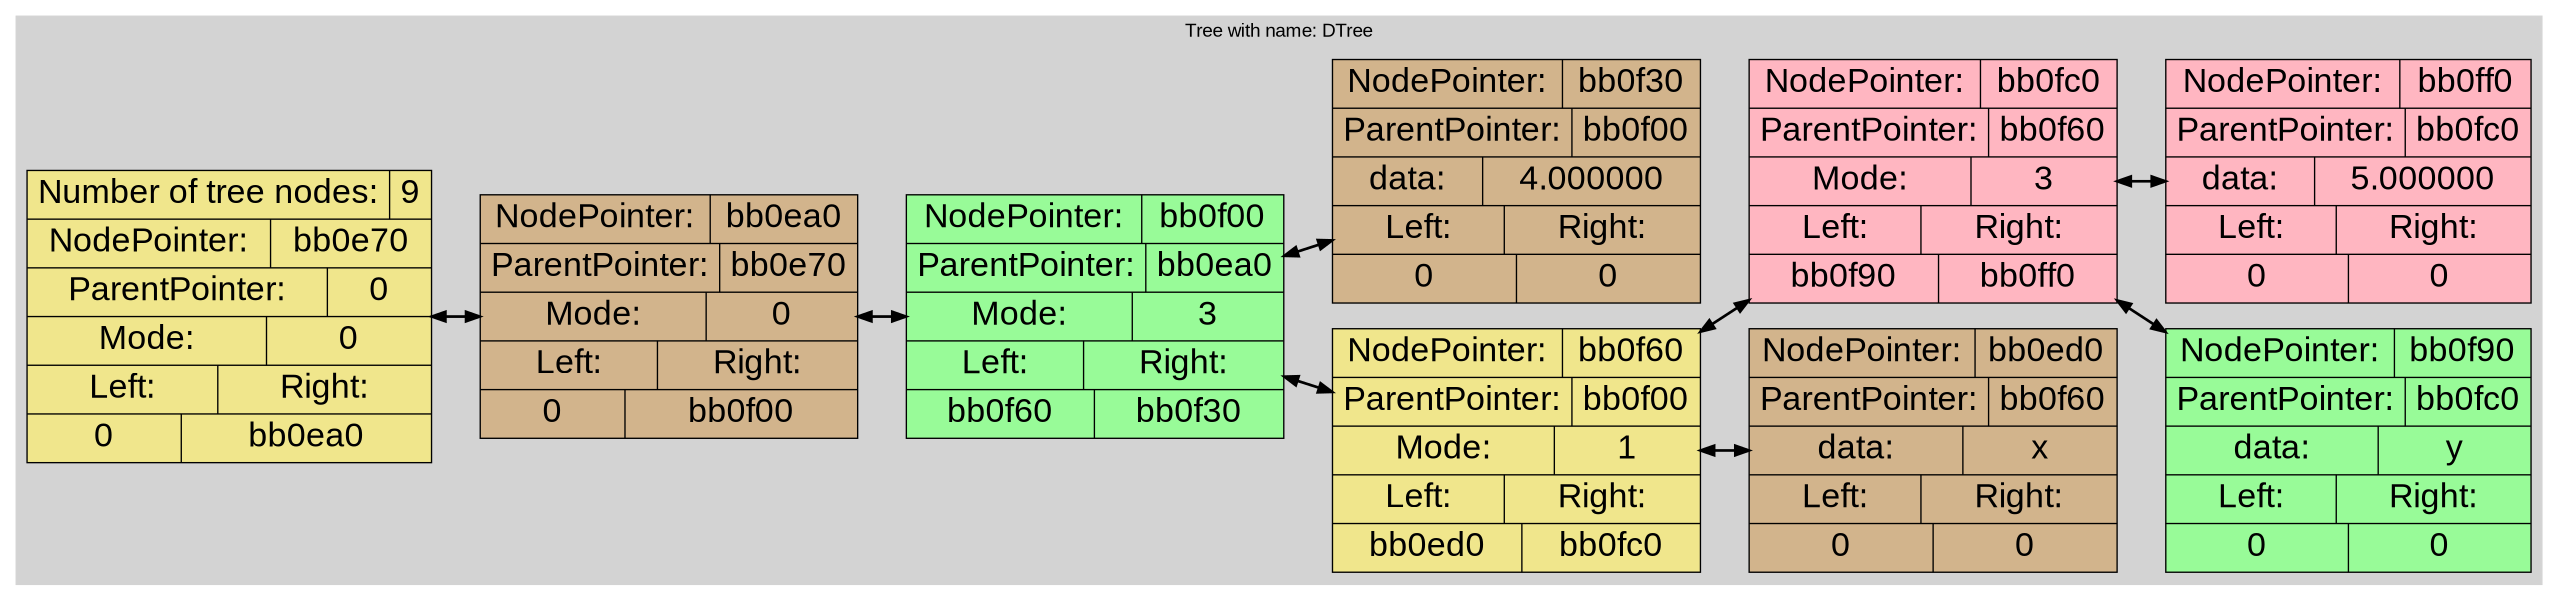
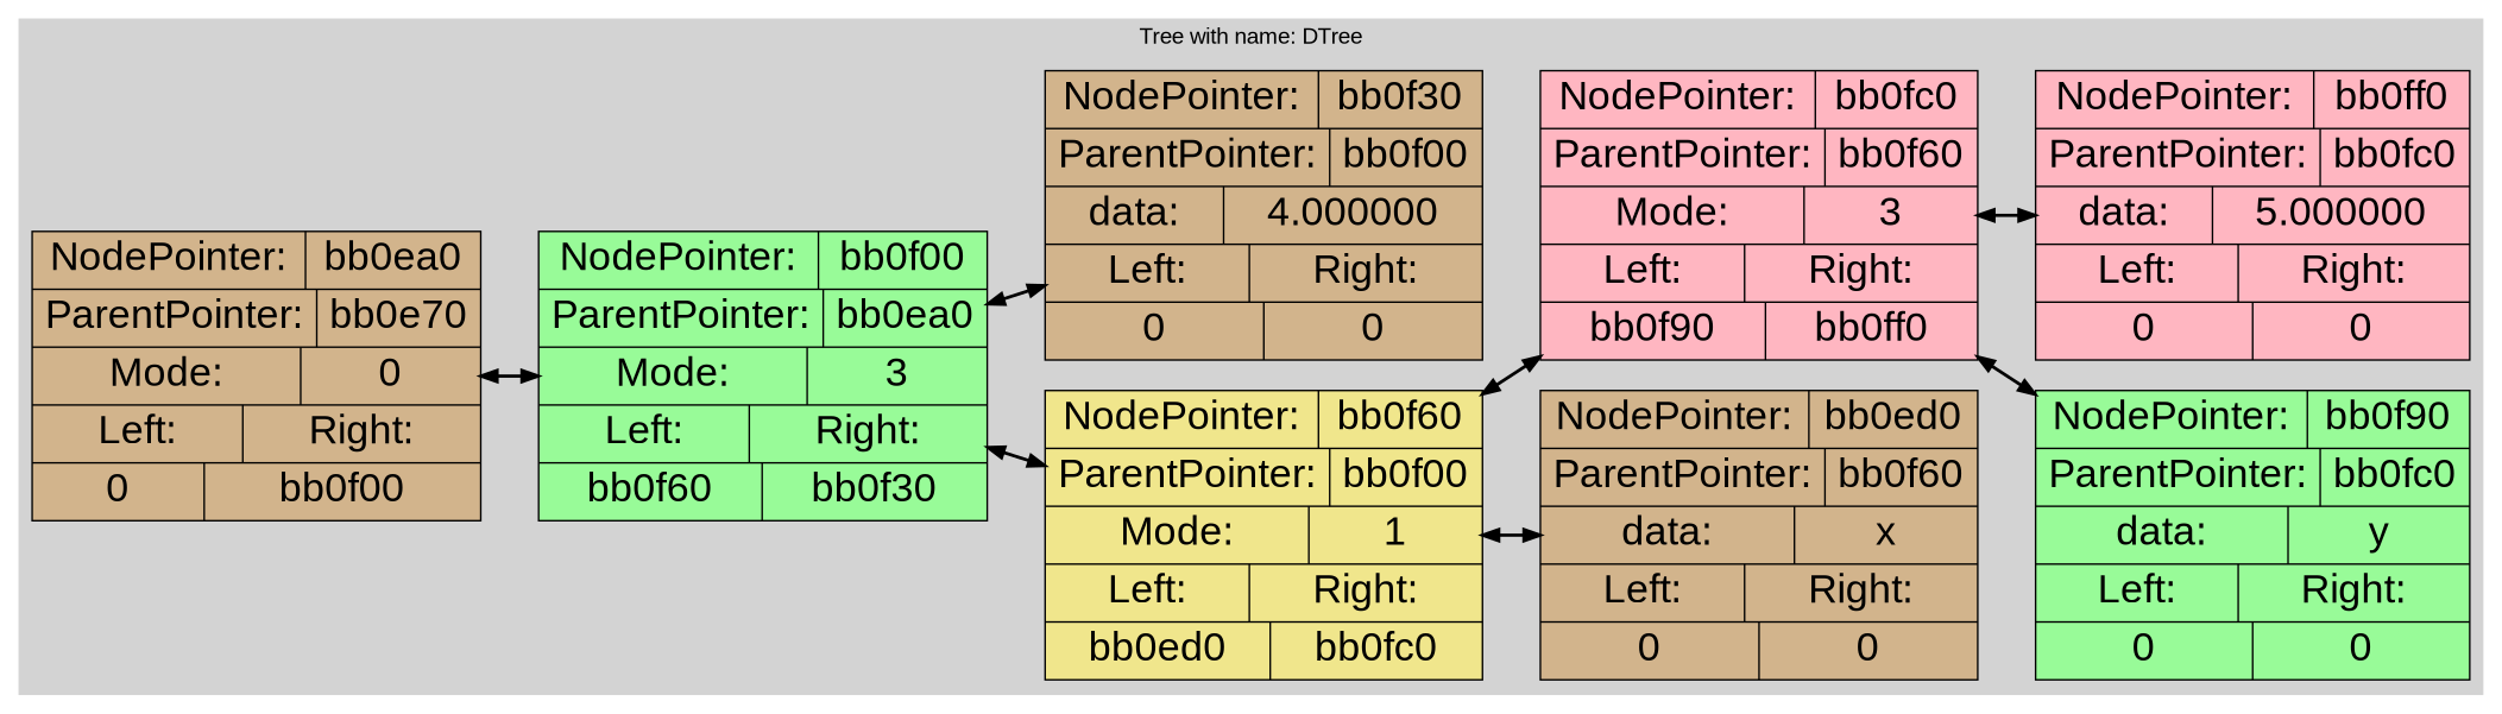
  digraph {
    rankdir=LR
    fontname="Liberation Sans"
    node [fillcolor=tan fontname="Liberation Sans" fontsize=25 shape=record style=filled]
    edge [dir=both style=bold fontname="Liberation Sans"]
-   n1 [fillcolor=khaki label="{Number of tree nodes: | 9} | {NodePointer:  | bb0e70} | {ParentPointer: | 0} | {Mode: | 0} | {Left: | Right:} | {0 | bb0ea0}"]
    n2 [label="{NodePointer:  | bb0ea0} | {ParentPointer: | bb0e70} | {Mode: | 0} | {Left: | Right:} | {0 | bb0f00}"]
    n3 [label="{NodePointer:  | bb0f00} | {ParentPointer: | bb0ea0} | {Mode: | 3} | {Left: | Right:} | {bb0f60 | bb0f30}" fillcolor=palegreen]
    n4 [label="{NodePointer:  | bb0f60} | {ParentPointer: | bb0f00} | {Mode: | 1} | {Left: | Right:} | {bb0ed0 | bb0fc0}" fillcolor=khaki]
    n5 [label="{NodePointer:  | bb0f30} | {ParentPointer: | bb0f00} | {data: | 4.000000} | {Left: | Right:} | {0 | 0}"]
    n6 [label="{NodePointer:  | bb0ed0} | {ParentPointer: | bb0f60} | {data: | x} | {Left: | Right:} | {0 | 0}"]
    n7 [label="{NodePointer:  | bb0fc0} | {ParentPointer: | bb0f60} | {Mode: | 3} | {Left: | Right:} | {bb0f90 | bb0ff0}" fillcolor=lightpink]
    n8 [label="{NodePointer:  | bb0f90} | {ParentPointer: | bb0fc0} | {data: | y} | {Left: | Right:} | {0 | 0}" fillcolor=palegreen]
    n9 [label="{NodePointer:  | bb0ff0} | {ParentPointer: | bb0fc0} | {data: | 5.000000} | {Left: | Right:} | {0 | 0}" fillcolor=lightpink]
    subgraph cluster_1 {
      color=lightgrey
      label="Tree with name: DTree"
      style=filled
-     n1
      n2
      n3
      n4
      n5
      n6
      n7
      n8
      n9
    }
-   n1 -> n2
    n2 -> n3
    n3 -> n4
    n3 -> n5
    n4 -> n6
    n4 -> n7
    n7 -> n8
    n7 -> n9
  }
